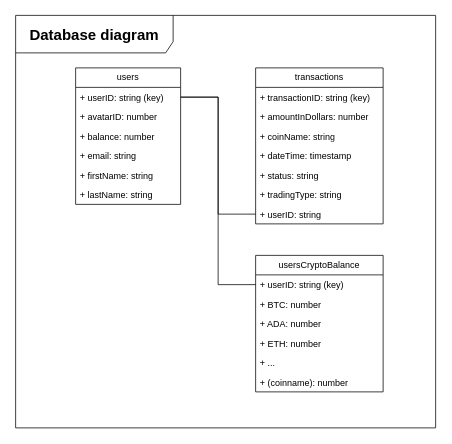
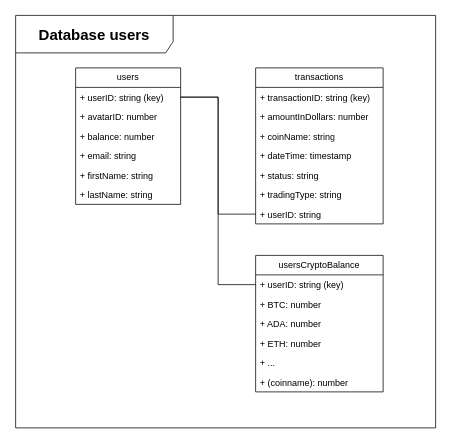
  <mxCell id="0" />
  <mxCell id="1" parent="0" />
  <mxCell id="2" value="users" style="swimlane;fontStyle=0;childLayout=stackLayout;horizontal=1;startSize=26;fillColor=none;horizontalStack=0;resizeParent=1;resizeParentMax=0;resizeLast=0;collapsible=1;marginBottom=0;whiteSpace=wrap;html=1;" vertex="1" parent="1"><mxGeometry x="100" y="90" width="140" height="182" as="geometry" /></mxCell>
  <mxCell id="3" value="+ userID: string (key)" style="text;strokeColor=none;fillColor=none;align=left;verticalAlign=top;spacingLeft=4;spacingRight=4;overflow=hidden;rotatable=0;points=[[0,0.5],[1,0.5]];portConstraint=eastwest;whiteSpace=wrap;html=1;" vertex="1" parent="2"><mxGeometry y="26" width="140" height="26" as="geometry" /></mxCell>
  <mxCell id="4" value="+ avatarID: number" style="text;strokeColor=none;fillColor=none;align=left;verticalAlign=top;spacingLeft=4;spacingRight=4;overflow=hidden;rotatable=0;points=[[0,0.5],[1,0.5]];portConstraint=eastwest;whiteSpace=wrap;html=1;" vertex="1" parent="2"><mxGeometry y="52" width="140" height="26" as="geometry" /></mxCell>
  <mxCell id="5" value="+ balance: number" style="text;strokeColor=none;fillColor=none;align=left;verticalAlign=top;spacingLeft=4;spacingRight=4;overflow=hidden;rotatable=0;points=[[0,0.5],[1,0.5]];portConstraint=eastwest;whiteSpace=wrap;html=1;" vertex="1" parent="2"><mxGeometry y="78" width="140" height="26" as="geometry" /></mxCell>
  <mxCell id="6" value="+ email: string" style="text;strokeColor=none;fillColor=none;align=left;verticalAlign=top;spacingLeft=4;spacingRight=4;overflow=hidden;rotatable=0;points=[[0,0.5],[1,0.5]];portConstraint=eastwest;whiteSpace=wrap;html=1;" vertex="1" parent="2"><mxGeometry y="104" width="140" height="26" as="geometry" /></mxCell>
  <mxCell id="7" value="+ firstName: string" style="text;strokeColor=none;fillColor=none;align=left;verticalAlign=top;spacingLeft=4;spacingRight=4;overflow=hidden;rotatable=0;points=[[0,0.5],[1,0.5]];portConstraint=eastwest;whiteSpace=wrap;html=1;" vertex="1" parent="2"><mxGeometry y="130" width="140" height="26" as="geometry" /></mxCell>
  <mxCell id="8" value="+ lastName: string" style="text;strokeColor=none;fillColor=none;align=left;verticalAlign=top;spacingLeft=4;spacingRight=4;overflow=hidden;rotatable=0;points=[[0,0.5],[1,0.5]];portConstraint=eastwest;whiteSpace=wrap;html=1;" vertex="1" parent="2"><mxGeometry y="156" width="140" height="26" as="geometry" /></mxCell>
  <mxCell id="9" value="transactions" style="swimlane;fontStyle=0;childLayout=stackLayout;horizontal=1;startSize=26;fillColor=none;horizontalStack=0;resizeParent=1;resizeParentMax=0;resizeLast=0;collapsible=1;marginBottom=0;whiteSpace=wrap;html=1;" vertex="1" parent="1"><mxGeometry x="340" y="90" width="170" height="208" as="geometry" /></mxCell>
  <mxCell id="10" value="+ transactionID: string (key)" style="text;strokeColor=none;fillColor=none;align=left;verticalAlign=top;spacingLeft=4;spacingRight=4;overflow=hidden;rotatable=0;points=[[0,0.5],[1,0.5]];portConstraint=eastwest;whiteSpace=wrap;html=1;" vertex="1" parent="9"><mxGeometry y="26" width="170" height="26" as="geometry" /></mxCell>
  <mxCell id="11" value="+ amountInDollars: number" style="text;strokeColor=none;fillColor=none;align=left;verticalAlign=top;spacingLeft=4;spacingRight=4;overflow=hidden;rotatable=0;points=[[0,0.5],[1,0.5]];portConstraint=eastwest;whiteSpace=wrap;html=1;" vertex="1" parent="9"><mxGeometry y="52" width="170" height="26" as="geometry" /></mxCell>
  <mxCell id="12" value="+ coinName: string" style="text;strokeColor=none;fillColor=none;align=left;verticalAlign=top;spacingLeft=4;spacingRight=4;overflow=hidden;rotatable=0;points=[[0,0.5],[1,0.5]];portConstraint=eastwest;whiteSpace=wrap;html=1;" vertex="1" parent="9"><mxGeometry y="78" width="170" height="26" as="geometry" /></mxCell>
  <mxCell id="13" value="+ dateTime: timestamp" style="text;strokeColor=none;fillColor=none;align=left;verticalAlign=top;spacingLeft=4;spacingRight=4;overflow=hidden;rotatable=0;points=[[0,0.5],[1,0.5]];portConstraint=eastwest;whiteSpace=wrap;html=1;" vertex="1" parent="9"><mxGeometry y="104" width="170" height="26" as="geometry" /></mxCell>
  <mxCell id="14" value="+ status: string" style="text;strokeColor=none;fillColor=none;align=left;verticalAlign=top;spacingLeft=4;spacingRight=4;overflow=hidden;rotatable=0;points=[[0,0.5],[1,0.5]];portConstraint=eastwest;whiteSpace=wrap;html=1;" vertex="1" parent="9"><mxGeometry y="130" width="170" height="26" as="geometry" /></mxCell>
  <mxCell id="15" value="+ tradingType: string" style="text;strokeColor=none;fillColor=none;align=left;verticalAlign=top;spacingLeft=4;spacingRight=4;overflow=hidden;rotatable=0;points=[[0,0.5],[1,0.5]];portConstraint=eastwest;whiteSpace=wrap;html=1;" vertex="1" parent="9"><mxGeometry y="156" width="170" height="26" as="geometry" /></mxCell>
  <mxCell id="16" value="+ userID: string" style="text;strokeColor=none;fillColor=none;align=left;verticalAlign=top;spacingLeft=4;spacingRight=4;overflow=hidden;rotatable=0;points=[[0,0.5],[1,0.5]];portConstraint=eastwest;whiteSpace=wrap;html=1;" vertex="1" parent="9"><mxGeometry y="182" width="170" height="26" as="geometry" /></mxCell>
  <mxCell id="17" style="edgeStyle=orthogonalEdgeStyle;rounded=0;orthogonalLoop=1;jettySize=auto;html=1;exitX=1;exitY=0.5;exitDx=0;exitDy=0;entryX=0;entryY=0.5;entryDx=0;entryDy=0;endArrow=none;endFill=0;" edge="1" parent="1" source="3" target="16"><mxGeometry relative="1" as="geometry" /></mxCell>
  <mxCell id="18" value="usersCryptoBalance" style="swimlane;fontStyle=0;childLayout=stackLayout;horizontal=1;startSize=26;fillColor=none;horizontalStack=0;resizeParent=1;resizeParentMax=0;resizeLast=0;collapsible=1;marginBottom=0;whiteSpace=wrap;html=1;" vertex="1" parent="1"><mxGeometry x="340" y="340" width="170" height="182" as="geometry" /></mxCell>
  <mxCell id="19" value="+ userID: string (key)" style="text;strokeColor=none;fillColor=none;align=left;verticalAlign=top;spacingLeft=4;spacingRight=4;overflow=hidden;rotatable=0;points=[[0,0.5],[1,0.5]];portConstraint=eastwest;whiteSpace=wrap;html=1;" vertex="1" parent="18"><mxGeometry y="26" width="170" height="26" as="geometry" /></mxCell>
  <mxCell id="20" value="+ BTC: number" style="text;strokeColor=none;fillColor=none;align=left;verticalAlign=top;spacingLeft=4;spacingRight=4;overflow=hidden;rotatable=0;points=[[0,0.5],[1,0.5]];portConstraint=eastwest;whiteSpace=wrap;html=1;" vertex="1" parent="18"><mxGeometry y="52" width="170" height="26" as="geometry" /></mxCell>
  <mxCell id="21" value="+ ADA: number" style="text;strokeColor=none;fillColor=none;align=left;verticalAlign=top;spacingLeft=4;spacingRight=4;overflow=hidden;rotatable=0;points=[[0,0.5],[1,0.5]];portConstraint=eastwest;whiteSpace=wrap;html=1;" vertex="1" parent="18"><mxGeometry y="78" width="170" height="26" as="geometry" /></mxCell>
  <mxCell id="22" value="+ ETH: number" style="text;strokeColor=none;fillColor=none;align=left;verticalAlign=top;spacingLeft=4;spacingRight=4;overflow=hidden;rotatable=0;points=[[0,0.5],[1,0.5]];portConstraint=eastwest;whiteSpace=wrap;html=1;" vertex="1" parent="18"><mxGeometry y="104" width="170" height="26" as="geometry" /></mxCell>
  <mxCell id="23" value="+ ..." style="text;strokeColor=none;fillColor=none;align=left;verticalAlign=top;spacingLeft=4;spacingRight=4;overflow=hidden;rotatable=0;points=[[0,0.5],[1,0.5]];portConstraint=eastwest;whiteSpace=wrap;html=1;" vertex="1" parent="18"><mxGeometry y="130" width="170" height="26" as="geometry" /></mxCell>
  <mxCell id="24" value="+ (coinname): number" style="text;strokeColor=none;fillColor=none;align=left;verticalAlign=top;spacingLeft=4;spacingRight=4;overflow=hidden;rotatable=0;points=[[0,0.5],[1,0.5]];portConstraint=eastwest;whiteSpace=wrap;html=1;" vertex="1" parent="18"><mxGeometry y="156" width="170" height="26" as="geometry" /></mxCell>
  <mxCell id="25" style="edgeStyle=orthogonalEdgeStyle;rounded=0;orthogonalLoop=1;jettySize=auto;html=1;exitX=1;exitY=0.5;exitDx=0;exitDy=0;entryX=0;entryY=0.5;entryDx=0;entryDy=0;endArrow=none;endFill=0;" edge="1" parent="1" source="3" target="19"><mxGeometry relative="1" as="geometry" /></mxCell>
- <mxCell id="26" value="&lt;font style=&quot;font-size: 20px;&quot;&gt;&lt;b&gt;Database diagram&lt;/b&gt;&lt;/font&gt;" style="shape=umlFrame;whiteSpace=wrap;html=1;pointerEvents=0;width=210;height=50;" vertex="1" parent="1"><mxGeometry x="20" y="20" width="560" height="550" as="geometry" /></mxCell>
+ <mxCell id="26" value="&lt;font style=&quot;font-size: 20px;&quot;&gt;&lt;b&gt;Database users&lt;/b&gt;&lt;/font&gt;" style="shape=umlFrame;whiteSpace=wrap;html=1;pointerEvents=0;width=210;height=50;" vertex="1" parent="1"><mxGeometry x="20" y="20" width="560" height="550" as="geometry" /></mxCell>
